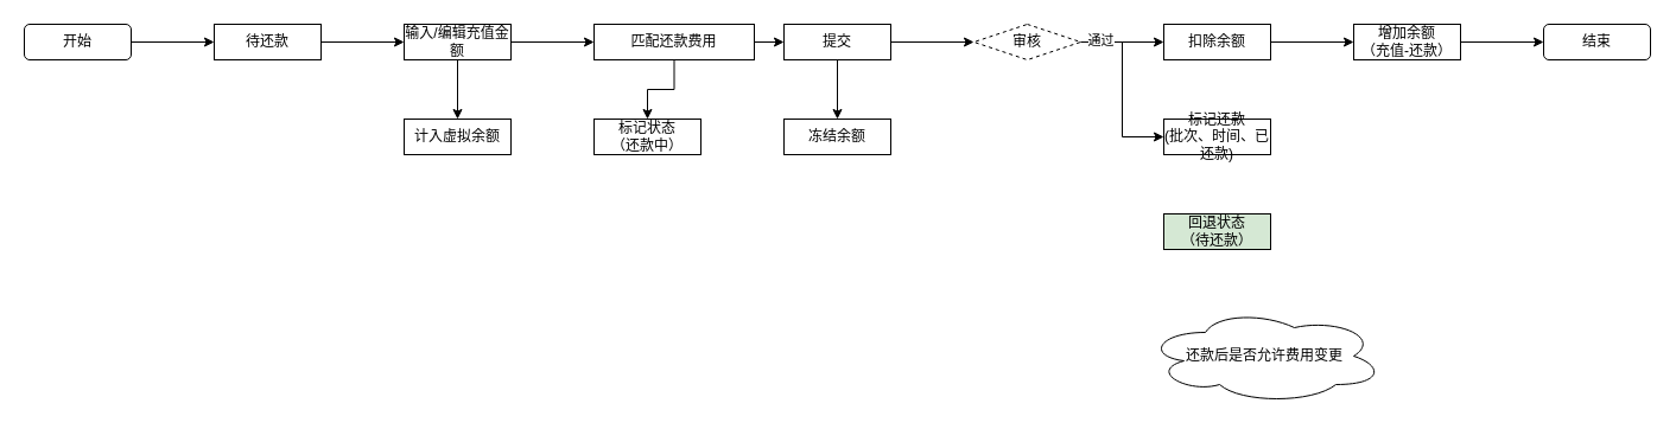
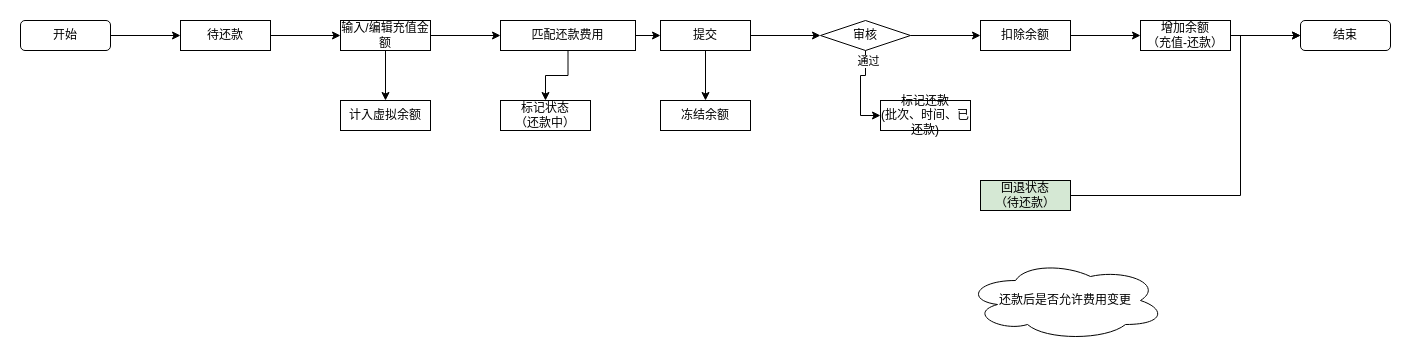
  <mxCell id="0" />
  <mxCell id="1" parent="0" />
  <mxCell id="2" value="" style="edgeStyle=orthogonalEdgeStyle;rounded=0;orthogonalLoop=1;jettySize=auto;html=1;" edge="1" parent="1" source="4" target="7"><mxGeometry relative="1" as="geometry" /></mxCell>
  <mxCell id="3" value="" style="edgeStyle=orthogonalEdgeStyle;rounded=0;orthogonalLoop=1;jettySize=auto;html=1;" edge="1" parent="1" source="4" target="8"><mxGeometry relative="1" as="geometry" /></mxCell>
  <mxCell id="4" value="匹配还款费用" style="rounded=0;whiteSpace=wrap;html=1;" vertex="1" parent="1"><mxGeometry x="500" y="20" width="135" height="30" as="geometry" /></mxCell>
  <mxCell id="5" value="" style="edgeStyle=orthogonalEdgeStyle;rounded=0;orthogonalLoop=1;jettySize=auto;html=1;" edge="1" parent="1" source="7" target="12"><mxGeometry relative="1" as="geometry" /></mxCell>
  <mxCell id="6" value="" style="edgeStyle=orthogonalEdgeStyle;rounded=0;orthogonalLoop=1;jettySize=auto;html=1;" edge="1" parent="1" source="7" target="27"><mxGeometry relative="1" as="geometry" /></mxCell>
  <mxCell id="7" value="提交" style="rounded=0;whiteSpace=wrap;html=1;" vertex="1" parent="1"><mxGeometry x="660" y="20" width="90" height="30" as="geometry" /></mxCell>
  <mxCell id="8" value="标记状态&lt;br&gt;（还款中）" style="rounded=0;whiteSpace=wrap;html=1;" vertex="1" parent="1"><mxGeometry x="500" y="100" width="90" height="30" as="geometry" /></mxCell>
  <mxCell id="9" value="" style="edgeStyle=orthogonalEdgeStyle;rounded=0;orthogonalLoop=1;jettySize=auto;html=1;" edge="1" parent="1" source="12" target="14"><mxGeometry relative="1" as="geometry" /></mxCell>
  <mxCell id="10" style="edgeStyle=orthogonalEdgeStyle;rounded=0;orthogonalLoop=1;jettySize=auto;html=1;entryX=0;entryY=0.5;entryDx=0;entryDy=0;" edge="1" parent="1" source="12" target="15"><mxGeometry relative="1" as="geometry" /></mxCell>
  <mxCell id="11" value="通过" style="edgeLabel;html=1;align=center;verticalAlign=middle;resizable=0;points=[];" vertex="1" connectable="0" parent="10"><mxGeometry x="-0.787" y="2" relative="1" as="geometry"><mxPoint as="offset" /></mxGeometry></mxCell>
- <mxCell id="12" value="审核" style="rhombus;whiteSpace=wrap;html=1;dashed=1;" vertex="1" parent="1"><mxGeometry x="820" y="20" width="90" height="30" as="geometry" /></mxCell>
+ <mxCell id="12" value="审核" style="rhombus;whiteSpace=wrap;html=1;" vertex="1" parent="1"><mxGeometry x="820" y="20" width="90" height="30" as="geometry" /></mxCell>
  <mxCell id="13" value="" style="edgeStyle=orthogonalEdgeStyle;rounded=0;orthogonalLoop=1;jettySize=auto;html=1;" edge="1" parent="1" source="14" target="17"><mxGeometry relative="1" as="geometry" /></mxCell>
  <mxCell id="14" value="扣除余额" style="rounded=0;whiteSpace=wrap;html=1;" vertex="1" parent="1"><mxGeometry x="980" y="20" width="90" height="30" as="geometry" /></mxCell>
- <mxCell id="15" value="标记还款&lt;br&gt;(批次、时间、已还款)" style="rounded=0;whiteSpace=wrap;html=1;" vertex="1" parent="1"><mxGeometry x="980" y="100" width="90" height="30" as="geometry" /></mxCell>
+ <mxCell id="15" value="标记还款&lt;br&gt;(批次、时间、已还款)" style="rounded=0;whiteSpace=wrap;html=1;" vertex="1" parent="1"><mxGeometry x="880" y="100" width="90" height="30" as="geometry" /></mxCell>
  <mxCell id="16" value="" style="edgeStyle=orthogonalEdgeStyle;rounded=0;orthogonalLoop=1;jettySize=auto;html=1;" edge="1" parent="1" source="17" target="26"><mxGeometry relative="1" as="geometry" /></mxCell>
  <mxCell id="17" value="增加余额&lt;br&gt;（充值-还款）" style="rounded=0;whiteSpace=wrap;html=1;" vertex="1" parent="1"><mxGeometry x="1140" y="20" width="90" height="30" as="geometry" /></mxCell>
  <mxCell id="18" value="" style="edgeStyle=orthogonalEdgeStyle;rounded=0;orthogonalLoop=1;jettySize=auto;html=1;" edge="1" parent="1" source="20" target="4"><mxGeometry relative="1" as="geometry" /></mxCell>
  <mxCell id="19" value="" style="edgeStyle=orthogonalEdgeStyle;rounded=0;orthogonalLoop=1;jettySize=auto;html=1;" edge="1" parent="1" source="20" target="23"><mxGeometry relative="1" as="geometry" /></mxCell>
  <mxCell id="20" value="输入/编辑充值金额" style="rounded=0;whiteSpace=wrap;html=1;" vertex="1" parent="1"><mxGeometry x="340" y="20" width="90" height="30" as="geometry" /></mxCell>
+ <mxCell id="21" style="edgeStyle=orthogonalEdgeStyle;rounded=0;orthogonalLoop=1;jettySize=auto;html=1;entryX=0;entryY=0.5;entryDx=0;entryDy=0;" edge="1" parent="1" source="22" target="26"><mxGeometry relative="1" as="geometry"><Array as="points"><mxPoint x="1240" y="195" /><mxPoint x="1240" y="35" /></Array></mxGeometry></mxCell>
  <mxCell id="22" value="回退状态&lt;br&gt;（待还款）" style="rounded=0;whiteSpace=wrap;html=1;fillColor=#d5e8d4;" vertex="1" parent="1"><mxGeometry x="980" y="180" width="90" height="30" as="geometry" /></mxCell>
  <mxCell id="23" value="计入虚拟余额" style="rounded=0;whiteSpace=wrap;html=1;" vertex="1" parent="1"><mxGeometry x="340" y="100" width="90" height="30" as="geometry" /></mxCell>
  <mxCell id="24" value="" style="edgeStyle=orthogonalEdgeStyle;rounded=0;orthogonalLoop=1;jettySize=auto;html=1;" edge="1" parent="1" source="25" target="20"><mxGeometry relative="1" as="geometry" /></mxCell>
  <mxCell id="25" value="待还款" style="rounded=0;whiteSpace=wrap;html=1;" vertex="1" parent="1"><mxGeometry x="180" y="20" width="90" height="30" as="geometry" /></mxCell>
  <mxCell id="26" value="结束" style="rounded=1;whiteSpace=wrap;html=1;" vertex="1" parent="1"><mxGeometry x="1300" y="20" width="90" height="30" as="geometry" /></mxCell>
  <mxCell id="27" value="冻结余额" style="rounded=0;whiteSpace=wrap;html=1;" vertex="1" parent="1"><mxGeometry x="660" y="100" width="90" height="30" as="geometry" /></mxCell>
  <mxCell id="28" value="" style="edgeStyle=orthogonalEdgeStyle;rounded=0;orthogonalLoop=1;jettySize=auto;html=1;" edge="1" parent="1" source="29" target="25"><mxGeometry relative="1" as="geometry" /></mxCell>
  <mxCell id="29" value="开始" style="rounded=1;whiteSpace=wrap;html=1;" vertex="1" parent="1"><mxGeometry x="20" y="20" width="90" height="30" as="geometry" /></mxCell>
  <mxCell id="30" value="还款后是否允许费用变更" style="ellipse;shape=cloud;whiteSpace=wrap;html=1;" vertex="1" parent="1"><mxGeometry x="965" y="260" width="200" height="80" as="geometry" /></mxCell>
